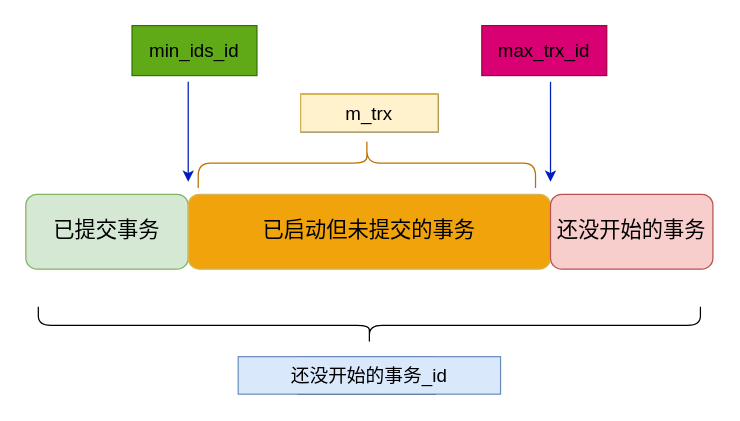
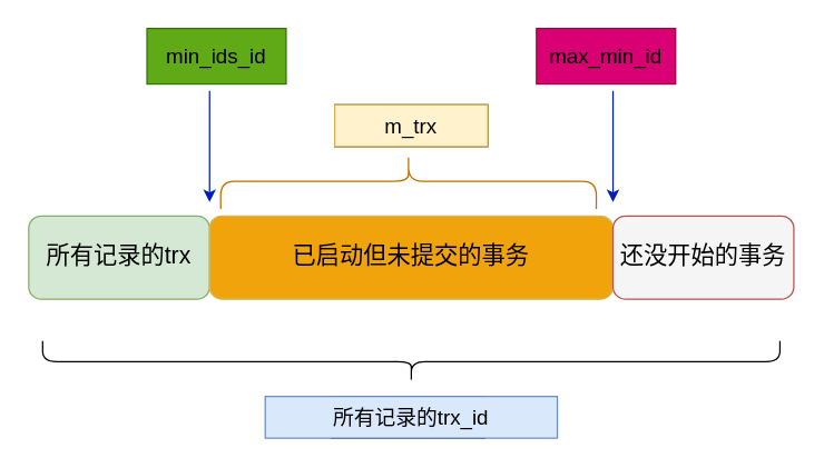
  <mxCell id="0" />
  <mxCell id="1" parent="0" />
- <mxCell id="2" value="&lt;font style=&quot;font-size: 17px;&quot;&gt;已提交事务&lt;/font&gt;" style="rounded=1;whiteSpace=wrap;html=1;fillColor=#d5e8d4;strokeColor=#82b366;" vertex="1" parent="1"><mxGeometry x="20" y="155" width="130" height="60" as="geometry" /></mxCell>
+ <mxCell id="2" value="&lt;font style=&quot;font-size: 17px;&quot;&gt;所有记录的trx&lt;/font&gt;" style="rounded=1;whiteSpace=wrap;html=1;fillColor=#d5e8d4;strokeColor=#82b366;" vertex="1" parent="1"><mxGeometry x="20" y="155" width="130" height="60" as="geometry" /></mxCell>
  <mxCell id="3" value="&lt;font style=&quot;font-size: 17px;&quot;&gt;已启动但未提交的事务&lt;/font&gt;" style="rounded=1;whiteSpace=wrap;html=1;fillColor=#f0a30a;strokeColor=#d6b656;" vertex="1" parent="1"><mxGeometry x="150" y="155" width="290" height="60" as="geometry" /></mxCell>
- <mxCell id="4" value="&lt;font style=&quot;font-size: 17px;&quot;&gt;还没开始的事务&lt;/font&gt;" style="rounded=1;whiteSpace=wrap;html=1;fillColor=#f8cecc;strokeColor=#b85450;" vertex="1" parent="1"><mxGeometry x="440" y="155" width="130" height="60" as="geometry" /></mxCell>
+ <mxCell id="4" value="&lt;font style=&quot;font-size: 17px;&quot;&gt;还没开始的事务&lt;/font&gt;" style="rounded=1;whiteSpace=wrap;html=1;fillColor=#f5f5f5;strokeColor=#b85450;" vertex="1" parent="1"><mxGeometry x="440" y="155" width="130" height="60" as="geometry" /></mxCell>
  <mxCell id="5" value="" style="endArrow=classic;html=1;rounded=0;fillColor=#0050ef;strokeColor=#001DBC;" edge="1" parent="1"><mxGeometry width="50" height="50" relative="1" as="geometry"><mxPoint x="150" y="65" as="sourcePoint" /><mxPoint x="150" y="145" as="targetPoint" /></mxGeometry></mxCell>
  <mxCell id="6" value="" style="rounded=0;whiteSpace=wrap;html=1;fillColor=#60a917;fontColor=#ffffff;strokeColor=#2D7600;" vertex="1" parent="1"><mxGeometry x="105" y="20" width="100" height="40" as="geometry" /></mxCell>
  <mxCell id="7" value="" style="rounded=0;whiteSpace=wrap;html=1;fillColor=#d80073;fontColor=#ffffff;strokeColor=#A50040;" vertex="1" parent="1"><mxGeometry x="385" y="20" width="100" height="40" as="geometry" /></mxCell>
  <mxCell id="8" value="" style="endArrow=classic;html=1;rounded=0;fillColor=#0050ef;strokeColor=#001DBC;" edge="1" parent="1"><mxGeometry width="50" height="50" relative="1" as="geometry"><mxPoint x="440" y="65" as="sourcePoint" /><mxPoint x="440" y="145" as="targetPoint" /></mxGeometry></mxCell>
  <mxCell id="9" value="" style="rounded=0;whiteSpace=wrap;html=1;" vertex="1" parent="1"><mxGeometry x="240" y="75" width="110" height="30" as="geometry" /></mxCell>
  <mxCell id="10" value="&lt;font style=&quot;font-size: 15px;&quot;&gt;min_ids_id&lt;/font&gt;" style="text;html=1;strokeColor=none;fillColor=none;align=center;verticalAlign=middle;whiteSpace=wrap;rounded=0;" vertex="1" parent="1"><mxGeometry x="100" y="25" width="110" height="30" as="geometry" /></mxCell>
- <mxCell id="11" value="&lt;font style=&quot;font-size: 15px;&quot;&gt;max_trx_id&lt;/font&gt;" style="text;html=1;strokeColor=none;fillColor=none;align=center;verticalAlign=middle;whiteSpace=wrap;rounded=0;" vertex="1" parent="1"><mxGeometry x="380" y="25" width="110" height="30" as="geometry" /></mxCell>
+ <mxCell id="11" value="&lt;font style=&quot;font-size: 15px;&quot;&gt;max_min_id&lt;/font&gt;" style="text;html=1;strokeColor=none;fillColor=none;align=center;verticalAlign=middle;whiteSpace=wrap;rounded=0;" vertex="1" parent="1"><mxGeometry x="380" y="25" width="110" height="30" as="geometry" /></mxCell>
  <mxCell id="12" value="&lt;font style=&quot;font-size: 15px;&quot;&gt;m_trx&lt;/font&gt;" style="text;html=1;strokeColor=#d6b656;fillColor=#fff2cc;align=center;verticalAlign=middle;whiteSpace=wrap;rounded=0;" vertex="1" parent="1"><mxGeometry x="240" y="75" width="110" height="30" as="geometry" /></mxCell>
  <mxCell id="13" value="" style="shape=curlyBracket;whiteSpace=wrap;html=1;rounded=1;labelPosition=left;verticalLabelPosition=middle;align=right;verticalAlign=middle;direction=south;fillColor=#f0a30a;strokeColor=#BD7000;fontColor=#000000;" vertex="1" parent="1"><mxGeometry x="158" y="110" width="270" height="40" as="geometry" /></mxCell>
  <mxCell id="14" value="" style="shape=curlyBracket;whiteSpace=wrap;html=1;rounded=1;flipH=1;labelPosition=right;verticalLabelPosition=middle;align=left;verticalAlign=middle;direction=north;" vertex="1" parent="1"><mxGeometry x="30" y="245" width="530" height="30" as="geometry" /></mxCell>
  <mxCell id="15" value="" style="rounded=0;whiteSpace=wrap;html=1;" vertex="1" parent="1"><mxGeometry x="238" y="285" width="110" height="30" as="geometry" /></mxCell>
- <mxCell id="16" value="&lt;font style=&quot;font-size: 15px;&quot;&gt;还没开始的事务_id&lt;/font&gt;" style="text;html=1;strokeColor=#6c8ebf;fillColor=#dae8fc;align=center;verticalAlign=middle;whiteSpace=wrap;rounded=0;" vertex="1" parent="1"><mxGeometry x="190" y="285" width="210" height="30" as="geometry" /></mxCell>
+ <mxCell id="16" value="&lt;font style=&quot;font-size: 15px;&quot;&gt;所有记录的trx_id&lt;/font&gt;" style="text;html=1;strokeColor=#6c8ebf;fillColor=#dae8fc;align=center;verticalAlign=middle;whiteSpace=wrap;rounded=0;" vertex="1" parent="1"><mxGeometry x="190" y="285" width="210" height="30" as="geometry" /></mxCell>
